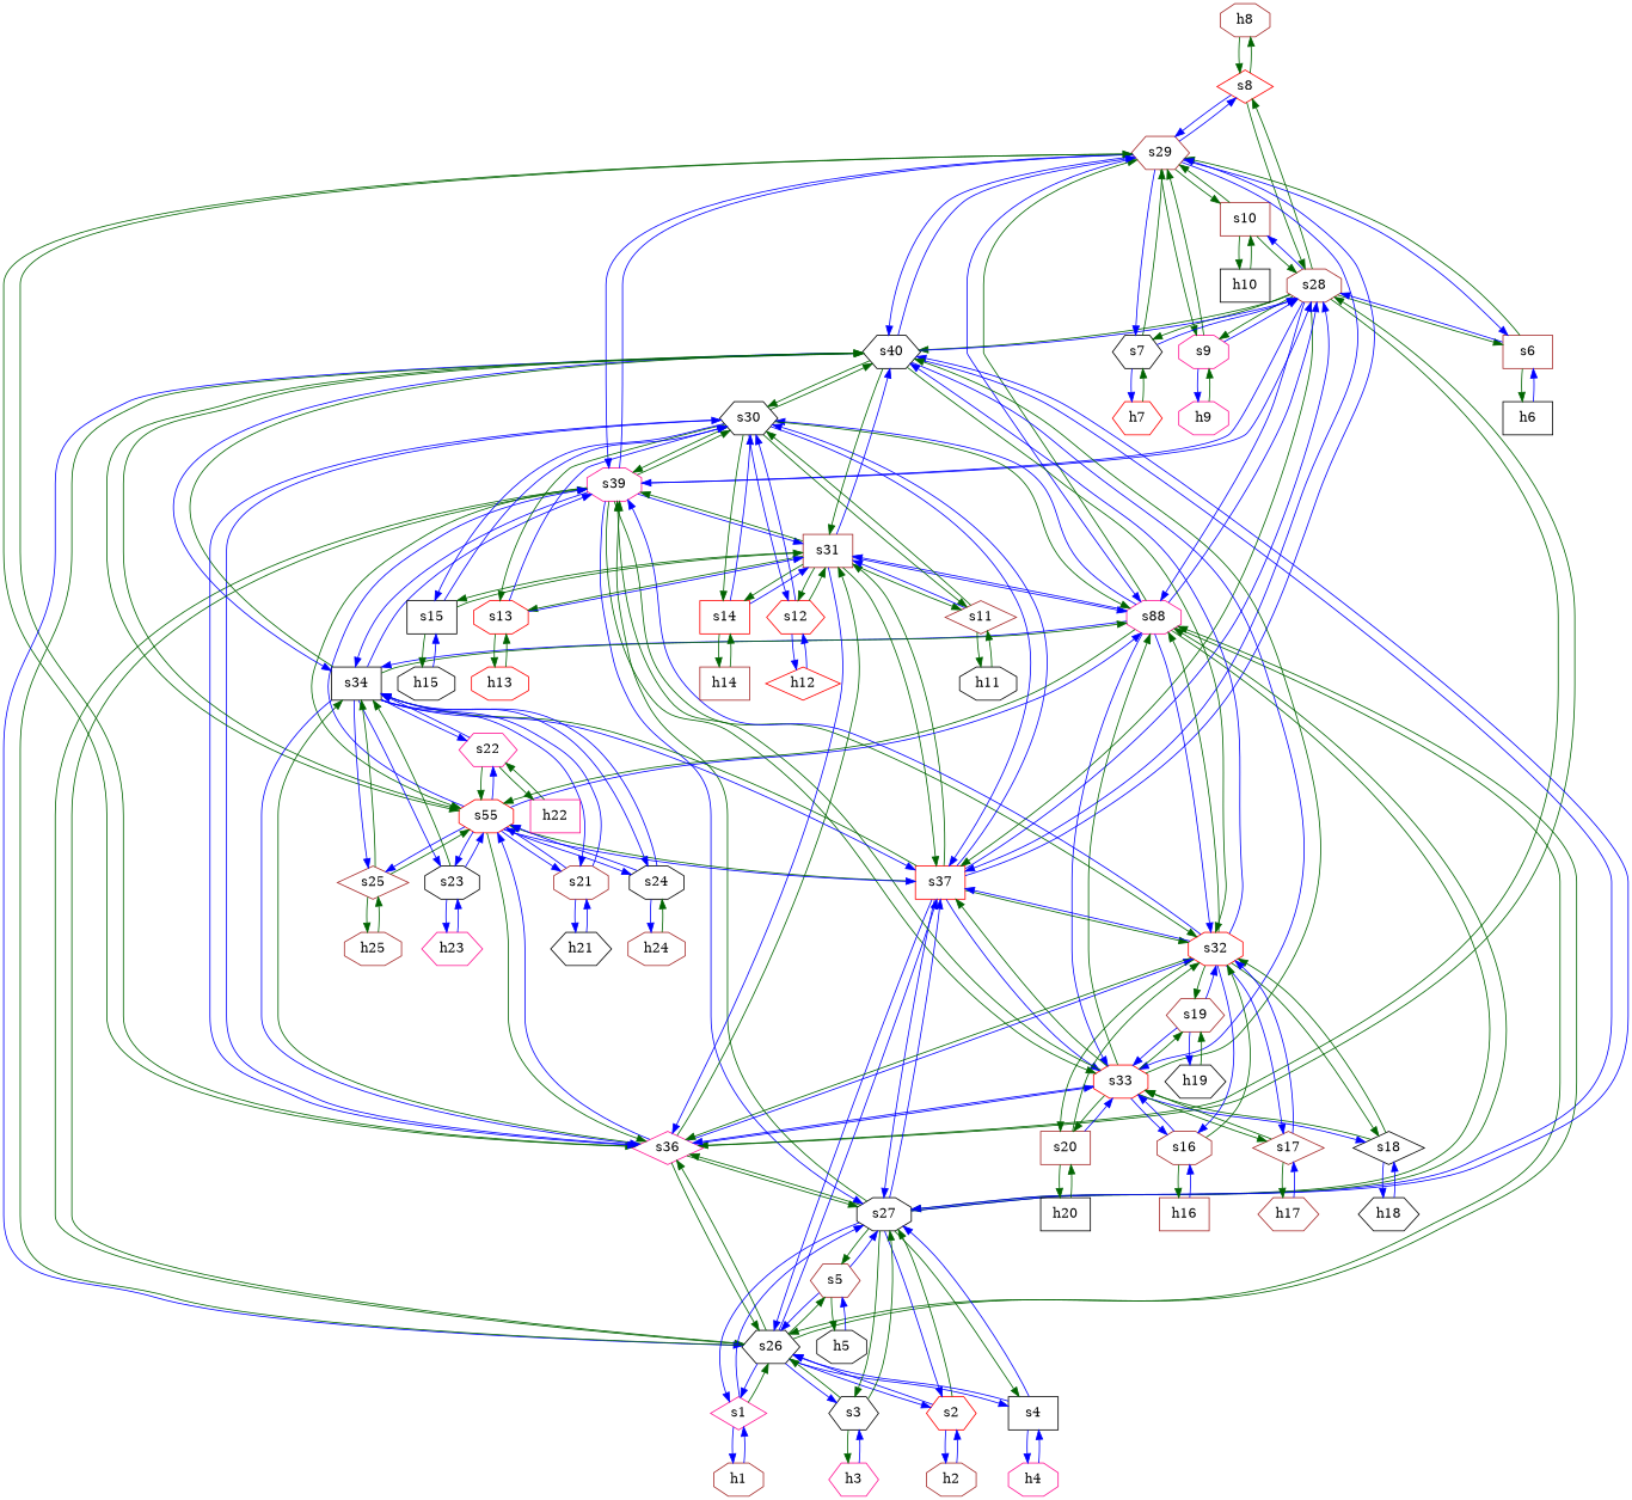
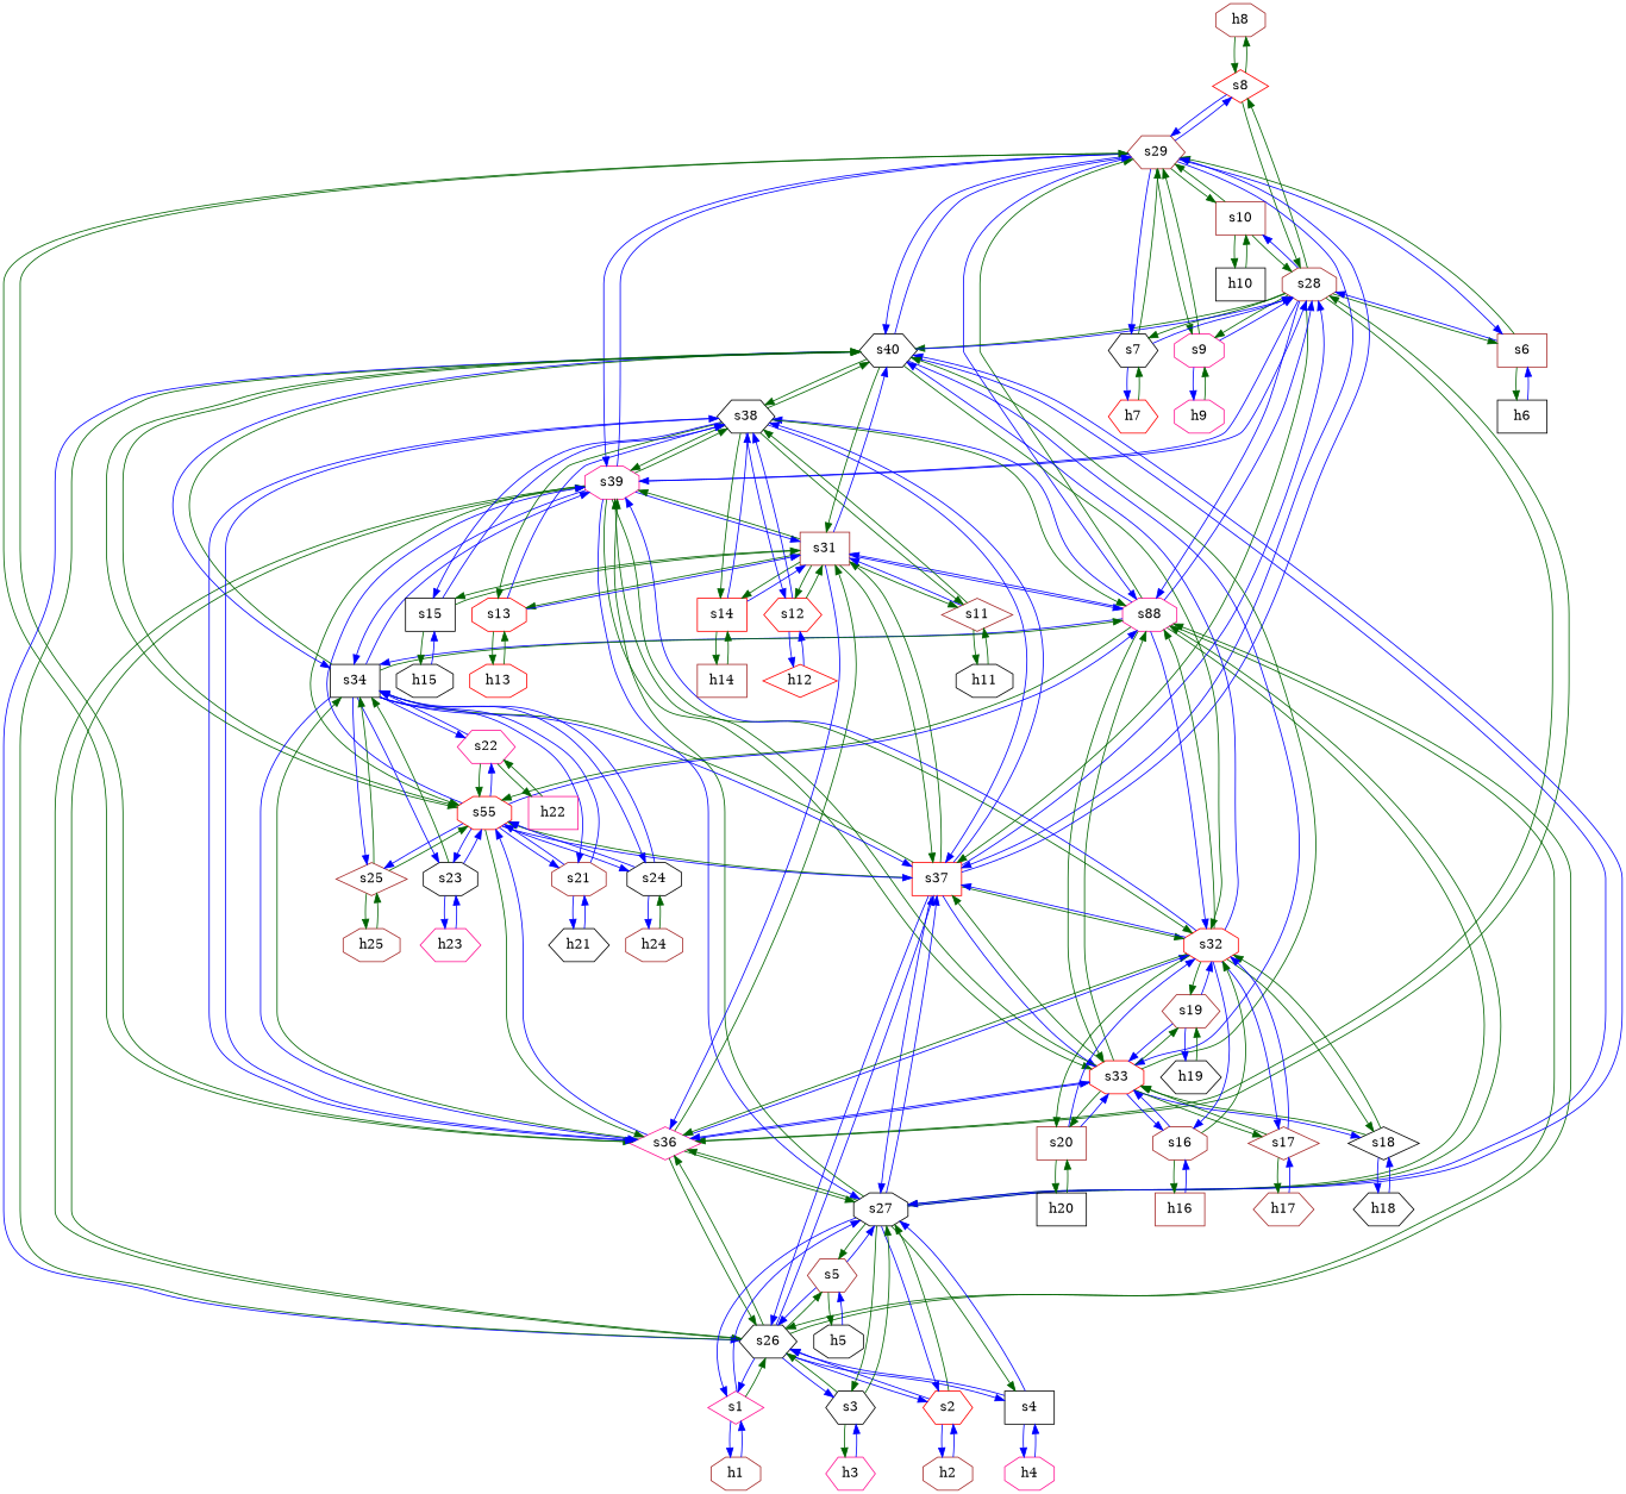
  strict digraph {
    node [color=brown shape=octagon type=switch]
    edge [capacity="10Gbps" color=blue cost=1 dst_port=0 src_port=0]
    h8 [ip="111.0.0.8" mac="0:0:0:0:0:8" type=host]
    s8 [color=red level="edge" shape=diamond]
    s28 [level=aggregation]
    s29 [level=aggregation shape=hexagon]
    s9 [color=deeppink level="edge"]
    s6 [level="edge" shape=box]
    s7 [color=black level="edge" shape=hexagon]
    s39 [color=deeppink level=core]
    n9 [color=deeppink label=s88 level=core]
    s37 [color=red level=core shape=box]
    s36 [color=deeppink level=core shape=diamond]
    s40 [color=black level=core shape=hexagon]
    s10 [level="edge" shape=box]
    h9 [color=deeppink ip="111.0.0.9" mac="0:0:0:0:0:9" type=host]
    h2 [ip="111.0.0.2" mac="0:0:0:0:0:2" type=host]
    s2 [color=red level="edge" shape=hexagon]
    s26 [color=black level=aggregation shape=hexagon]
    s27 [color=black level=aggregation]
    s3 [color=black level="edge" shape=hexagon]
    s1 [color=deeppink level="edge" shape=diamond]
    s4 [color=black level="edge" shape=box]
    s5 [level="edge" shape=hexagon]
    h3 [color=deeppink ip="111.0.0.3" mac="0:0:0:0:0:3" shape=hexagon type=host]
    h1 [ip="111.0.0.1" mac="0:0:0:0:0:1" type=host]
    h6 [color=black ip="111.0.0.6" mac="0:0:0:0:0:6" shape=box type=host]
    h7 [color=red ip="111.0.0.7" mac="0:0:0:0:0:7" shape=hexagon type=host]
    h4 [color=deeppink ip="111.0.0.4" mac="0:0:0:0:0:4" type=host]
    h5 [color=black ip="111.0.0.5" mac="0:0:0:0:0:5" type=host]
    s18 [color=black level="edge" shape=diamond]
    s33 [color=red level=aggregation]
    s32 [color=red level=aggregation]
    h18 [color=black ip="111.0.0.18" mac="0:0:0:0:0:12" shape=hexagon type=host]
    s17 [level="edge" shape=diamond]
    s20 [level="edge" shape=box]
    s16 [level="edge"]
    s19 [level="edge" shape=hexagon]
    h17 [ip="111.0.0.17" mac="0:0:0:0:0:11" shape=hexagon type=host]
    h20 [color=black ip="111.0.0.20" mac="0:0:0:0:0:14" shape=box type=host]
    n39 [color=red label=s55 level=aggregation]
    s34 [color=black level=aggregation shape=box]
    s31 [level=aggregation shape=box]
-   s30 [color=black level=aggregation shape=hexagon]
+   s30 [color=black level=aggregation shape=hexagon label=s38]
    h16 [ip="111.0.0.16" mac="0:0:0:0:0:10" shape=box type=host]
    h19 [color=black ip="111.0.0.19" mac="0:0:0:0:0:13" shape=hexagon type=host]
    h10 [color=black ip="111.0.0.10" mac="0:0:0:0:0:a" shape=box type=host]
    s23 [color=black level="edge"]
    h23 [color=deeppink ip="111.0.0.23" mac="0:0:0:0:0:17" shape=hexagon type=host]
    s25 [level="edge" shape=diamond]
    s24 [color=black level="edge"]
    s21 [level="edge"]
    s22 [color=deeppink level="edge" shape=hexagon]
    h25 [ip="111.0.0.25" mac="0:0:0:0:0:19" type=host]
    h24 [ip="111.0.0.24" mac="0:0:0:0:0:18" type=host]
    h21 [color=black ip="111.0.0.21" mac="0:0:0:0:0:15" shape=hexagon type=host]
    h22 [color=deeppink ip="111.0.0.22" mac="0:0:0:0:0:16" shape=box type=host]
    s13 [color=red level="edge"]
    h13 [color=red ip="111.0.0.13" mac="0:0:0:0:0:d" type=host]
    s12 [color=red level="edge" shape=hexagon]
    s11 [level="edge" shape=diamond]
    s15 [color=black level="edge" shape=box]
    s14 [color=red level="edge" shape=box]
    h12 [color=red ip="111.0.0.12" mac="0:0:0:0:0:c" shape=diamond type=host]
    h11 [color=black ip="111.0.0.11" mac="0:0:0:0:0:b" type=host]
    h15 [color=black ip="111.0.0.15" mac="0:0:0:0:0:f" type=host]
    h14 [ip="111.0.0.14" mac="0:0:0:0:0:e" shape=box type=host]
    h8 -> s8 [capacity="1Gbps" color=darkgreen dst_port=2]
    s8 -> h8 [capacity="1Gbps" color=darkgreen src_port=2]
    s8 -> s28 [color=darkgreen dst_port=7]
    s8 -> s29 [dst_port=7 src_port=1]
    s28 -> s8 [color=darkgreen src_port=7]
    s28 -> s9 [color=darkgreen src_port=8]
    s28 -> s6 [color=darkgreen src_port=5]
    s28 -> s7 [color=darkgreen src_port=6]
    s28 -> s39 [dst_port=2 src_port=3]
    s28 -> n9 [dst_port=2 src_port=2]
    s28 -> s37 [color=darkgreen dst_port=2 src_port=1]
    s28 -> s36 [color=darkgreen dst_port=2]
    s28 -> s40 [color=darkgreen dst_port=2 src_port=4]
    s28 -> s10 [src_port=9]
    s29 -> s8 [dst_port=1 src_port=7]
    s29 -> s9 [color=darkgreen dst_port=1 src_port=8]
    s29 -> s6 [dst_port=1 src_port=5]
    s29 -> s7 [dst_port=1 src_port=6]
    s29 -> s39 [dst_port=3 src_port=3]
    s29 -> n9 [dst_port=3 src_port=2]
    s29 -> s37 [dst_port=3 src_port=1]
    s29 -> s36 [color=darkgreen dst_port=3]
    s29 -> s40 [dst_port=3 src_port=4]
    s29 -> s10 [color=darkgreen dst_port=1 src_port=9]
    s9 -> s28 [dst_port=8]
    s9 -> s29 [color=darkgreen dst_port=8 src_port=1]
    s9 -> h9 [capacity="1Gbps" src_port=2]
    s6 -> s28 [dst_port=5]
    s6 -> s29 [color=darkgreen dst_port=5 src_port=1]
    s6 -> h6 [capacity="1Gbps" color=darkgreen src_port=2]
    s7 -> s28 [dst_port=6]
    s7 -> s29 [color=darkgreen dst_port=6 src_port=1]
    s7 -> h7 [capacity="1Gbps" src_port=2]
    s39 -> s28 [dst_port=3 src_port=2]
    s39 -> s29 [dst_port=3 src_port=3]
    s39 -> s26 [color=darkgreen dst_port=3]
    s39 -> s27 [dst_port=3 src_port=1]
    s39 -> s33 [color=darkgreen dst_port=3 src_port=7]
    s39 -> s32 [color=darkgreen dst_port=3 src_port=6]
    s39 -> n39 [color=darkgreen dst_port=3 src_port=9]
    s39 -> s34 [dst_port=3 src_port=8]
    s39 -> s31 [dst_port=3 src_port=5]
    s39 -> s30 [color=darkgreen dst_port=3 src_port=4]
    n9 -> s28 [dst_port=2 src_port=2]
    n9 -> s29 [color=darkgreen dst_port=2 src_port=3]
    n9 -> s26 [color=darkgreen dst_port=2]
    n9 -> s27 [color=darkgreen dst_port=2 src_port=1]
-   n9 -> s33 [dst_port=2 src_port=7]
+   n9 -> s33 [color=darkgreen dst_port=2 src_port=7]
    n9 -> s32 [dst_port=2 src_port=6]
    n9 -> n39 [color=darkgreen dst_port=2 src_port=9]
    n9 -> s34 [dst_port=2 src_port=8]
    n9 -> s31 [dst_port=2 src_port=5]
    n9 -> s30 [dst_port=2 src_port=4]
    s37 -> s28 [dst_port=1 src_port=2]
    s37 -> s29 [dst_port=1 src_port=3]
    s37 -> s26 [dst_port=1]
    s37 -> s27 [dst_port=1 src_port=1]
    s37 -> s33 [dst_port=1 src_port=7]
    s37 -> s32 [color=darkgreen dst_port=1 src_port=6]
    s37 -> n39 [color=darkgreen dst_port=1 src_port=9]
    s37 -> s34 [color=darkgreen dst_port=1 src_port=8]
    s37 -> s31 [color=darkgreen dst_port=1 src_port=5]
    s37 -> s30 [dst_port=1 src_port=4]
    s36 -> s28 [color=darkgreen src_port=2]
    s36 -> s29 [color=darkgreen src_port=3]
    s36 -> s26 [color=darkgreen]
    s36 -> s27 [color=darkgreen src_port=1]
    s36 -> s33 [src_port=7]
    s36 -> s32 [src_port=6]
    s36 -> n39 [src_port=9]
    s36 -> s34 [color=darkgreen src_port=8]
    s36 -> s31 [color=darkgreen src_port=5]
    s36 -> s30 [src_port=4]
    s40 -> s28 [dst_port=4 src_port=2]
    s40 -> s29 [dst_port=4 src_port=3]
    s40 -> s26 [dst_port=4]
    s40 -> s27 [dst_port=4 src_port=1]
    s40 -> s33 [dst_port=4 src_port=7]
    s40 -> s32 [color=darkgreen dst_port=4 src_port=6]
    s40 -> n39 [color=darkgreen dst_port=4 src_port=9]
    s40 -> s34 [dst_port=4 src_port=8]
    s40 -> s31 [color=darkgreen dst_port=4 src_port=5]
    s40 -> s30 [color=darkgreen dst_port=4 src_port=4]
    s10 -> s28 [color=darkgreen dst_port=9]
    s10 -> s29 [color=darkgreen dst_port=9 src_port=1]
    s10 -> h10 [capacity="1Gbps" color=darkgreen src_port=2]
    h9 -> s9 [capacity="1Gbps" color=darkgreen dst_port=2]
    h2 -> s2 [capacity="1Gbps" dst_port=2]
    s2 -> h2 [capacity="1Gbps" src_port=2]
    s2 -> s26 [dst_port=6]
    s2 -> s27 [color=darkgreen dst_port=6 src_port=1]
    s26 -> s39 [color=darkgreen src_port=3]
    s26 -> n9 [color=darkgreen src_port=2]
    s26 -> s37 [src_port=1]
    s26 -> s36 [color=darkgreen]
    s26 -> s40 [color=darkgreen src_port=4]
    s26 -> s2 [src_port=6]
    s26 -> s3 [src_port=7]
    s26 -> s1 [src_port=5]
    s26 -> s4 [src_port=8]
    s26 -> s5 [color=darkgreen src_port=9]
    s27 -> s39 [color=darkgreen dst_port=1 src_port=3]
    s27 -> n9 [color=darkgreen dst_port=1 src_port=2]
    s27 -> s37 [dst_port=1 src_port=1]
    s27 -> s36 [color=darkgreen dst_port=1]
    s27 -> s40 [dst_port=1 src_port=4]
    s27 -> s2 [dst_port=1 src_port=6]
    s27 -> s3 [color=darkgreen dst_port=1 src_port=7]
    s27 -> s1 [dst_port=1 src_port=5]
    s27 -> s4 [color=darkgreen dst_port=1 src_port=8]
    s27 -> s5 [color=darkgreen dst_port=1 src_port=9]
    s3 -> s26 [color=darkgreen dst_port=7]
    s3 -> s27 [color=darkgreen dst_port=7 src_port=1]
    s3 -> h3 [capacity="1Gbps" color=darkgreen src_port=2]
    s1 -> s26 [color=darkgreen dst_port=5]
    s1 -> s27 [dst_port=5 src_port=1]
    s1 -> h1 [capacity="1Gbps" src_port=2]
    s4 -> s26 [dst_port=8]
    s4 -> s27 [dst_port=8 src_port=1]
    s4 -> h4 [capacity="1Gbps" src_port=2]
    s5 -> s26 [dst_port=9]
    s5 -> s27 [dst_port=9 src_port=1]
    s5 -> h5 [capacity="1Gbps" color=darkgreen src_port=2]
    h3 -> s3 [capacity="1Gbps" dst_port=2]
    h1 -> s1 [capacity="1Gbps" dst_port=2]
    h6 -> s6 [capacity="1Gbps" dst_port=2]
    h7 -> s7 [capacity="1Gbps" color=darkgreen dst_port=2]
    h4 -> s4 [capacity="1Gbps" dst_port=2]
    h5 -> s5 [capacity="1Gbps" dst_port=2]
    s18 -> s33 [color=darkgreen dst_port=7 src_port=1]
    s18 -> s32 [color=darkgreen dst_port=7]
    s18 -> h18 [capacity="1Gbps" src_port=2]
    s33 -> s39 [color=darkgreen dst_port=7 src_port=3]
    s33 -> n9 [color=darkgreen dst_port=7 src_port=2]
    s33 -> s37 [color=darkgreen dst_port=7 src_port=1]
    s33 -> s36 [dst_port=7]
    s33 -> s40 [color=darkgreen dst_port=7 src_port=4]
    s33 -> s18 [dst_port=1 src_port=7]
    s33 -> s17 [color=darkgreen dst_port=1 src_port=6]
    s33 -> s20 [color=darkgreen dst_port=1 src_port=9]
    s33 -> s16 [dst_port=1 src_port=5]
    s33 -> s19 [color=darkgreen dst_port=1 src_port=8]
    s32 -> s39 [dst_port=6 src_port=3]
    s32 -> n9 [color=darkgreen dst_port=6 src_port=2]
    s32 -> s37 [dst_port=6 src_port=1]
    s32 -> s36 [color=darkgreen dst_port=6]
    s32 -> s40 [dst_port=6 src_port=4]
    s32 -> s18 [color=darkgreen src_port=7]
    s32 -> s17 [src_port=6]
    s32 -> s20 [color=darkgreen src_port=9]
    s32 -> s16 [src_port=5]
    s32 -> s19 [color=darkgreen src_port=8]
    h18 -> s18 [capacity="1Gbps" dst_port=2]
    s17 -> s33 [color=darkgreen dst_port=6 src_port=1]
    s17 -> s32 [dst_port=6]
    s17 -> h17 [capacity="1Gbps" color=darkgreen src_port=2]
    s20 -> s33 [dst_port=9 src_port=1]
-   s20 -> s32 [color=darkgreen dst_port=9]
+   s20 -> s32 [dst_port=9]
    s20 -> h20 [capacity="1Gbps" color=darkgreen src_port=2]
    s16 -> s33 [dst_port=5 src_port=1]
    s16 -> s32 [color=darkgreen dst_port=5]
    s16 -> h16 [capacity="1Gbps" color=darkgreen src_port=2]
    s19 -> s33 [dst_port=8 src_port=1]
    s19 -> s32 [dst_port=8]
    s19 -> h19 [capacity="1Gbps" src_port=2]
    h17 -> s17 [capacity="1Gbps" dst_port=2]
    h20 -> s20 [capacity="1Gbps" color=darkgreen dst_port=2]
    n39 -> s39 [dst_port=9 src_port=3]
    n39 -> n9 [dst_port=9 src_port=2]
    n39 -> s37 [dst_port=9 src_port=1]
    n39 -> s36 [color=darkgreen dst_port=9]
    n39 -> s40 [color=darkgreen dst_port=9 src_port=4]
    n39 -> s23 [dst_port=1 src_port=7]
    n39 -> s25 [dst_port=1 src_port=9]
    n39 -> s24 [dst_port=1 src_port=8]
    n39 -> s21 [dst_port=1 src_port=5]
    n39 -> s22 [dst_port=1 src_port=6]
    s34 -> s39 [dst_port=8 src_port=3]
    s34 -> n9 [color=darkgreen dst_port=8 src_port=2]
    s34 -> s37 [dst_port=8 src_port=1]
    s34 -> s36 [dst_port=8]
    s34 -> s40 [color=darkgreen dst_port=8 src_port=4]
    s34 -> s23 [src_port=7]
    s34 -> s25 [src_port=9]
    s34 -> s24 [src_port=8]
    s34 -> s21 [src_port=5]
    s34 -> s22 [src_port=6]
    s31 -> s39 [color=darkgreen dst_port=5 src_port=3]
    s31 -> n9 [dst_port=5 src_port=2]
    s31 -> s37 [color=darkgreen dst_port=5 src_port=1]
    s31 -> s36 [dst_port=5]
    s31 -> s40 [dst_port=5 src_port=4]
    s31 -> s13 [color=darkgreen dst_port=1 src_port=7]
    s31 -> s12 [color=darkgreen dst_port=1 src_port=6]
    s31 -> s11 [color=darkgreen dst_port=1 src_port=5]
    s31 -> s15 [color=darkgreen dst_port=1 src_port=9]
    s31 -> s14 [color=darkgreen dst_port=1 src_port=8]
    s30 -> s39 [color=darkgreen dst_port=4 src_port=3]
    s30 -> n9 [color=darkgreen dst_port=4 src_port=2]
    s30 -> s37 [dst_port=4 src_port=1]
    s30 -> s36 [dst_port=4]
    s30 -> s40 [color=darkgreen dst_port=4 src_port=4]
    s30 -> s13 [color=darkgreen src_port=7]
    s30 -> s12 [src_port=6]
    s30 -> s11 [color=darkgreen src_port=5]
    s30 -> s15 [src_port=9]
    s30 -> s14 [color=darkgreen src_port=8]
    h16 -> s16 [capacity="1Gbps" dst_port=2]
    h19 -> s19 [capacity="1Gbps" color=darkgreen dst_port=2]
    h10 -> s10 [capacity="1Gbps" color=darkgreen dst_port=2]
    s23 -> n39 [dst_port=7 src_port=1]
    s23 -> s34 [color=darkgreen dst_port=7]
    s23 -> h23 [capacity="1Gbps" src_port=2]
    h23 -> s23 [capacity="1Gbps" dst_port=2]
    s25 -> n39 [color=darkgreen dst_port=9 src_port=1]
    s25 -> s34 [color=darkgreen dst_port=9]
    s25 -> h25 [capacity="1Gbps" color=darkgreen src_port=2]
    s24 -> n39 [dst_port=8 src_port=1]
    s24 -> s34 [dst_port=8]
    s24 -> h24 [capacity="1Gbps" src_port=2]
    s21 -> n39 [dst_port=5 src_port=1]
    s21 -> s34 [dst_port=5]
    s21 -> h21 [capacity="1Gbps" src_port=2]
    s22 -> n39 [color=darkgreen dst_port=6 src_port=1]
    s22 -> s34 [dst_port=6]
    s22 -> h22 [capacity="1Gbps" color=darkgreen src_port=2]
    h25 -> s25 [capacity="1Gbps" color=darkgreen dst_port=2]
    h24 -> s24 [capacity="1Gbps" color=darkgreen dst_port=2]
    h21 -> s21 [capacity="1Gbps" dst_port=2]
    h22 -> s22 [capacity="1Gbps" color=darkgreen dst_port=2]
    s13 -> s31 [dst_port=7 src_port=1]
    s13 -> s30 [dst_port=7]
    s13 -> h13 [capacity="1Gbps" color=darkgreen src_port=2]
    h13 -> s13 [capacity="1Gbps" color=darkgreen dst_port=2]
    s12 -> s31 [color=darkgreen dst_port=6 src_port=1]
    s12 -> s30 [dst_port=6]
    s12 -> h12 [capacity="1Gbps" src_port=2]
    s11 -> s31 [dst_port=5 src_port=1]
    s11 -> s30 [color=darkgreen dst_port=5]
    s11 -> h11 [capacity="1Gbps" color=darkgreen src_port=2]
    s15 -> s31 [color=darkgreen dst_port=9 src_port=1]
    s15 -> s30 [dst_port=9]
    s15 -> h15 [capacity="1Gbps" color=darkgreen src_port=2]
    s14 -> s31 [dst_port=8 src_port=1]
    s14 -> s30 [dst_port=8]
    s14 -> h14 [capacity="1Gbps" color=darkgreen src_port=2]
    h12 -> s12 [capacity="1Gbps" dst_port=2]
    h11 -> s11 [capacity="1Gbps" color=darkgreen dst_port=2]
    h15 -> s15 [capacity="1Gbps" dst_port=2]
    h14 -> s14 [capacity="1Gbps" color=darkgreen dst_port=2]
  }
